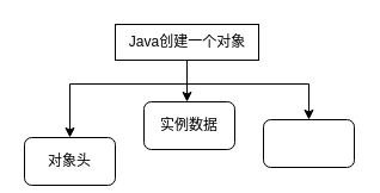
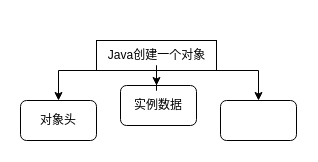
  <mxCell id="0" />
  <mxCell id="1" parent="0" />
- <mxCell id="2" value="对象头" style="rounded=1;whiteSpace=wrap;html=1;" vertex="1" parent="1"><mxGeometry x="20" y="115" width="76" height="40" as="geometry" /></mxCell>
+ <mxCell id="2" value="对象头" style="rounded=1;whiteSpace=wrap;html=1;" vertex="1" parent="1"><mxGeometry x="20" y="100" width="76" height="40" as="geometry" /></mxCell>
  <mxCell id="3" style="edgeStyle=orthogonalEdgeStyle;rounded=0;orthogonalLoop=1;jettySize=auto;html=1;entryX=0.5;entryY=0;entryDx=0;entryDy=0;" edge="1" parent="1" source="5" target="2"><mxGeometry relative="1" as="geometry"><Array as="points"><mxPoint x="156" y="70" /><mxPoint x="58" y="70" /></Array></mxGeometry></mxCell>
  <mxCell id="4" style="edgeStyle=orthogonalEdgeStyle;rounded=0;orthogonalLoop=1;jettySize=auto;html=1;entryX=0.5;entryY=0;entryDx=0;entryDy=0;" edge="1" parent="1" source="5" target="7"><mxGeometry relative="1" as="geometry"><Array as="points"><mxPoint x="156" y="70" /><mxPoint x="258" y="70" /></Array></mxGeometry></mxCell>
- <mxCell id="5" value="Java创建一个对象" style="text;html=1;align=center;verticalAlign=middle;resizable=0;points=[];autosize=1;strokeColor=default;fillColor=none;" vertex="1" parent="1"><mxGeometry x="96" y="20" width="120" height="30" as="geometry" /></mxCell>
+ <mxCell id="5" value="Java创建一个对象" style="text;html=1;align=center;verticalAlign=middle;resizable=0;points=[];autosize=1;strokeColor=default;fillColor=none;" vertex="1" parent="1"><mxGeometry x="96" y="40" width="120" height="30" as="geometry" /></mxCell>
  <mxCell id="6" value="实例数据" style="rounded=1;whiteSpace=wrap;html=1;" vertex="1" parent="1"><mxGeometry x="120" y="85" width="76" height="40" as="geometry" /></mxCell>
  <mxCell id="7" value="" style="rounded=1;whiteSpace=wrap;html=1;" vertex="1" parent="1"><mxGeometry x="220" y="100" width="76" height="40" as="geometry" /></mxCell>
  <mxCell id="8" style="edgeStyle=orthogonalEdgeStyle;rounded=0;orthogonalLoop=1;jettySize=auto;html=1;entryX=0.474;entryY=0;entryDx=0;entryDy=0;entryPerimeter=0;" edge="1" parent="1" source="5" target="6"><mxGeometry relative="1" as="geometry" /></mxCell>
